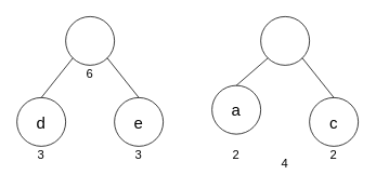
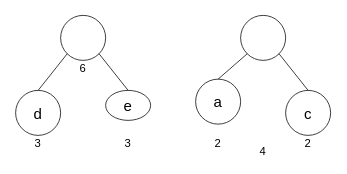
  <mxCell id="0" />
  <mxCell id="1" parent="0" />
  <mxCell id="2" value="" style="ellipse;whiteSpace=wrap;html=1;aspect=fixed;" parent="1" vertex="1"><mxGeometry x="320" y="20" width="60" height="60" as="geometry" /></mxCell>
  <mxCell id="3" value="&lt;font style=&quot;font-size: 20px;&quot;&gt;c&lt;/font&gt;" style="ellipse;whiteSpace=wrap;html=1;aspect=fixed;" parent="1" vertex="1"><mxGeometry x="380" y="120" width="60" height="60" as="geometry" /></mxCell>
  <mxCell id="4" value="&lt;font style=&quot;font-size: 20px;&quot;&gt;a&lt;/font&gt;" style="ellipse;whiteSpace=wrap;html=1;aspect=fixed;" parent="1" vertex="1"><mxGeometry x="260" y="105" width="60" height="60" as="geometry" /></mxCell>
  <mxCell id="5" value="" style="endArrow=none;html=1;rounded=0;fontSize=20;entryX=0.5;entryY=0;entryDx=0;entryDy=0;exitX=1;exitY=1;exitDx=0;exitDy=0;" parent="1" source="2" target="3" edge="1"><mxGeometry width="50" height="50" relative="1" as="geometry"><mxPoint x="350" y="90" as="sourcePoint" /><mxPoint x="250" y="10" as="targetPoint" /></mxGeometry></mxCell>
  <mxCell id="6" value="" style="endArrow=none;html=1;rounded=0;fontSize=20;entryX=0.5;entryY=0;entryDx=0;entryDy=0;exitX=0;exitY=1;exitDx=0;exitDy=0;" parent="1" source="2" target="4" edge="1"><mxGeometry width="50" height="50" relative="1" as="geometry"><mxPoint x="360" y="90" as="sourcePoint" /><mxPoint x="420" y="130" as="targetPoint" /></mxGeometry></mxCell>
  <mxCell id="7" value="&lt;font style=&quot;font-size: 15px;&quot;&gt;4&lt;/font&gt;" style="text;html=1;strokeColor=none;fillColor=none;align=center;verticalAlign=middle;whiteSpace=wrap;rounded=0;fontSize=11;" parent="1" vertex="1"><mxGeometry x="330" y="190" width="40" height="20" as="geometry" /></mxCell>
  <mxCell id="8" value="&lt;font style=&quot;font-size: 15px;&quot;&gt;2&lt;/font&gt;" style="text;html=1;strokeColor=none;fillColor=none;align=center;verticalAlign=middle;whiteSpace=wrap;rounded=0;fontSize=11;" parent="1" vertex="1"><mxGeometry x="270" y="180" width="40" height="20" as="geometry" /></mxCell>
  <mxCell id="9" value="&lt;font style=&quot;font-size: 15px;&quot;&gt;2&lt;/font&gt;" style="text;html=1;strokeColor=none;fillColor=none;align=center;verticalAlign=middle;whiteSpace=wrap;rounded=0;fontSize=11;" parent="1" vertex="1"><mxGeometry x="390" y="180" width="40" height="20" as="geometry" /></mxCell>
  <mxCell id="10" value="" style="ellipse;whiteSpace=wrap;html=1;aspect=fixed;" parent="1" vertex="1"><mxGeometry x="80" y="20" width="60" height="60" as="geometry" /></mxCell>
- <mxCell id="11" value="&lt;font style=&quot;font-size: 20px;&quot;&gt;e&lt;/font&gt;" style="ellipse;whiteSpace=wrap;html=1;aspect=fixed;" parent="1" vertex="1"><mxGeometry x="140" y="120" width="60" height="60" as="geometry" /></mxCell>
+ <mxCell id="11" value="&lt;font style=&quot;font-size: 20px;&quot;&gt;e&lt;/font&gt;" style="ellipse;whiteSpace=wrap;html=1;aspect=fixed;" parent="1" vertex="1"><mxGeometry x="140" y="120" width="60" height="40" as="geometry" /></mxCell>
  <mxCell id="12" value="&lt;font style=&quot;font-size: 20px;&quot;&gt;d&lt;/font&gt;" style="ellipse;whiteSpace=wrap;html=1;aspect=fixed;" parent="1" vertex="1"><mxGeometry x="20" y="120" width="60" height="60" as="geometry" /></mxCell>
  <mxCell id="13" value="" style="endArrow=none;html=1;rounded=0;fontSize=20;entryX=0.5;entryY=0;entryDx=0;entryDy=0;exitX=1;exitY=1;exitDx=0;exitDy=0;" parent="1" source="10" target="11" edge="1"><mxGeometry width="50" height="50" relative="1" as="geometry"><mxPoint x="110" y="90" as="sourcePoint" /><mxPoint x="10" y="10" as="targetPoint" /></mxGeometry></mxCell>
  <mxCell id="14" value="" style="endArrow=none;html=1;rounded=0;fontSize=20;entryX=0.5;entryY=0;entryDx=0;entryDy=0;exitX=0;exitY=1;exitDx=0;exitDy=0;" parent="1" source="10" target="12" edge="1"><mxGeometry width="50" height="50" relative="1" as="geometry"><mxPoint x="120" y="90" as="sourcePoint" /><mxPoint x="180" y="130" as="targetPoint" /></mxGeometry></mxCell>
  <mxCell id="15" value="&lt;font style=&quot;font-size: 15px;&quot;&gt;6&lt;/font&gt;" style="text;html=1;strokeColor=none;fillColor=none;align=center;verticalAlign=middle;whiteSpace=wrap;rounded=0;fontSize=11;" parent="1" vertex="1"><mxGeometry x="90" y="80" width="40" height="20" as="geometry" /></mxCell>
  <mxCell id="16" value="&lt;font style=&quot;font-size: 15px;&quot;&gt;3&lt;/font&gt;" style="text;html=1;strokeColor=none;fillColor=none;align=center;verticalAlign=middle;whiteSpace=wrap;rounded=0;fontSize=11;" parent="1" vertex="1"><mxGeometry x="30" y="180" width="40" height="20" as="geometry" /></mxCell>
  <mxCell id="17" value="&lt;font style=&quot;font-size: 15px;&quot;&gt;3&lt;/font&gt;" style="text;html=1;strokeColor=none;fillColor=none;align=center;verticalAlign=middle;whiteSpace=wrap;rounded=0;fontSize=11;" parent="1" vertex="1"><mxGeometry x="150" y="180" width="40" height="20" as="geometry" /></mxCell>
